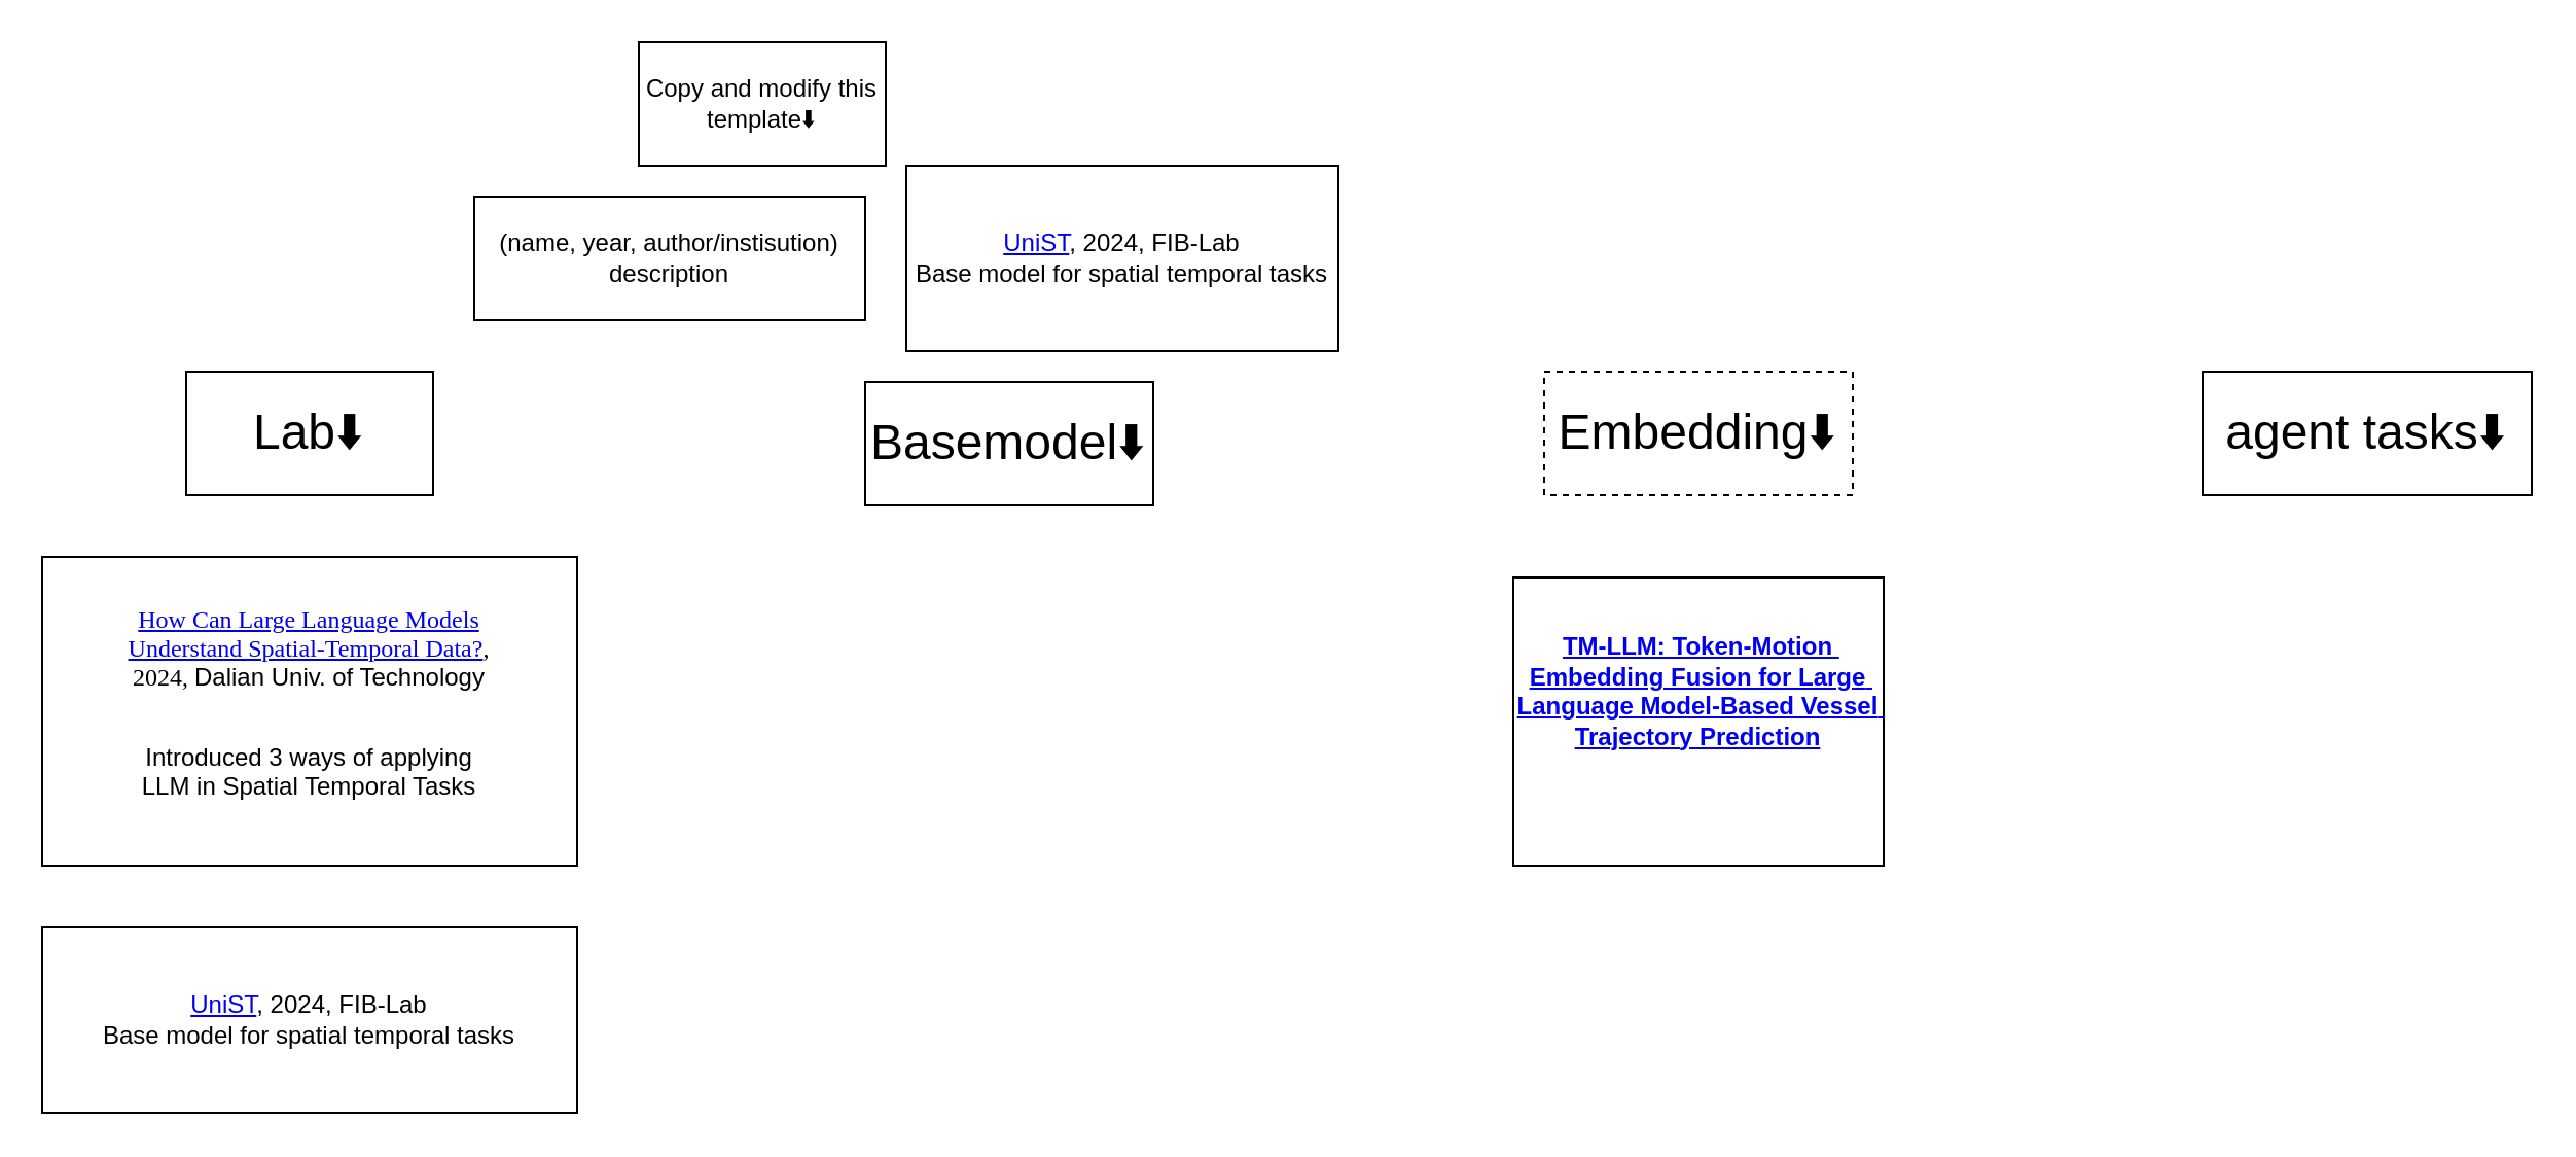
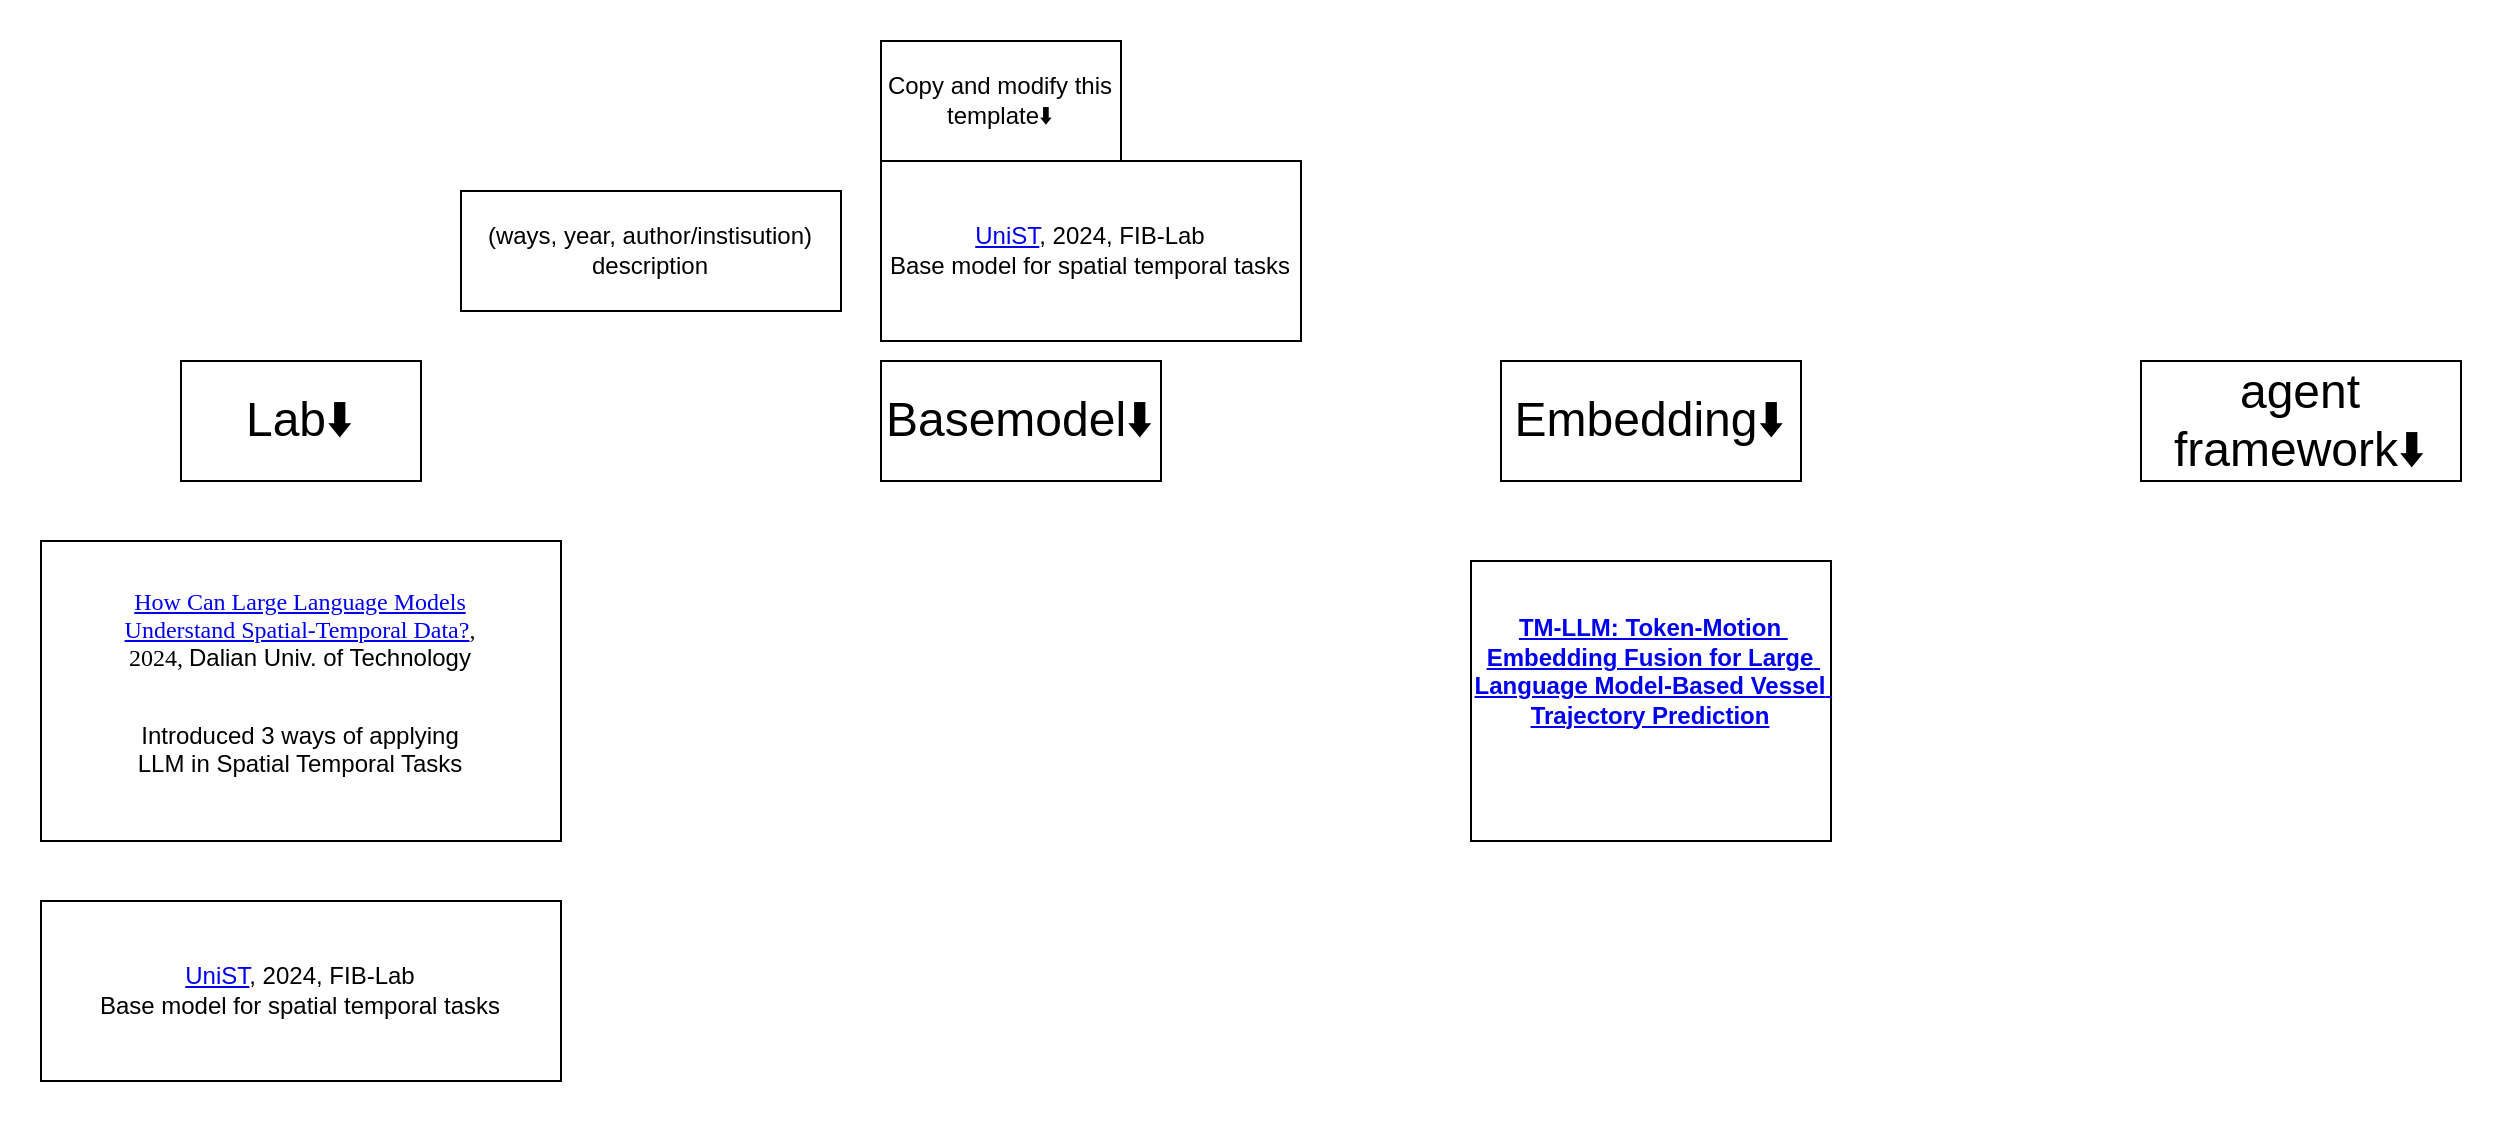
  <mxCell id="0" />
  <mxCell id="1" parent="0" />
  <mxCell id="2" value="&lt;a href=&quot;https://arxiv.org/abs/2402.118&quot;&gt;UniST&lt;/a&gt;, 2024, FIB-Lab&lt;div&gt;Base model for spatial temporal tasks&lt;/div&gt;" style="rounded=0;whiteSpace=wrap;html=1;" parent="1" vertex="1"><mxGeometry x="440" y="80" width="210" height="90" as="geometry" /></mxCell>
  <mxCell id="3" value="&lt;p style=&quot;box-sizing: border-box; margin-top: 1rem; margin-bottom: 1.5rem; font-weight: 400; line-height: 1.2; font-family: rival-sans; text-wrap: balance; max-inline-size: 52rem; background-color: light-dark(rgb(255, 255, 255), rgb(18, 18, 18));&quot;&gt;&lt;font style=&quot;font-size: 12px;&quot;&gt;&lt;a href=&quot;https://arxiv.org/html/2401.142v2#S1.F1&quot;&gt;How Can Large Language Models Understand Spatial-Temporal Data?&lt;/a&gt;, 2024,&lt;/font&gt;&lt;font style=&quot;font-size: 12px;&quot;&gt;&lt;font style=&quot;&quot;&gt;&amp;nbsp;&lt;/font&gt;&lt;span style=&quot;background-color: transparent; font-family: Arial, sans-serif; white-space-collapse: preserve; color: light-dark(rgb(0, 0, 0), rgb(255, 255, 255));&quot;&gt;Dalian Univ. of Technology&lt;/span&gt;&lt;/font&gt;&lt;/p&gt;&lt;p style=&quot;box-sizing: border-box; margin-top: 1rem; margin-bottom: 1.5rem; font-weight: 400; line-height: 1.2; font-family: rival-sans; text-wrap: balance; max-inline-size: 52rem; background-color: light-dark(rgb(255, 255, 255), rgb(18, 18, 18));&quot;&gt;&lt;font style=&quot;font-size: 12px;&quot;&gt;&lt;span style=&quot;background-color: transparent; font-family: Arial, sans-serif; white-space-collapse: preserve; color: light-dark(rgb(0, 0, 0), rgb(255, 255, 255));&quot;&gt;Introduced 3 ways of applying LLM in Spatial Temporal Tasks&lt;/span&gt;&lt;/font&gt;&lt;/p&gt;" style="rounded=0;whiteSpace=wrap;html=1;" parent="1" vertex="1"><mxGeometry x="20" y="270" width="260" height="150" as="geometry" /></mxCell>
- <mxCell id="4" value="Copy and modify this template⬇️" style="rounded=0;whiteSpace=wrap;html=1;" parent="1" vertex="1"><mxGeometry x="310" y="20" width="120" height="60" as="geometry" /></mxCell>
+ <mxCell id="4" value="Copy and modify this template⬇️" style="rounded=0;whiteSpace=wrap;html=1;" parent="1" vertex="1"><mxGeometry x="440" y="20" width="120" height="60" as="geometry" /></mxCell>
  <mxCell id="5" value="&lt;font style=&quot;font-size: 24px;&quot;&gt;Lab⬇️&lt;/font&gt;" style="rounded=0;whiteSpace=wrap;html=1;" parent="1" vertex="1"><mxGeometry x="90" y="180" width="120" height="60" as="geometry" /></mxCell>
- <mxCell id="6" value="&lt;font style=&quot;font-size: 24px;&quot;&gt;Basemodel⬇️&lt;/font&gt;" style="rounded=0;whiteSpace=wrap;html=1;" parent="1" vertex="1"><mxGeometry x="420" y="185" width="140" height="60" as="geometry" /></mxCell>
- <mxCell id="7" value="&lt;span style=&quot;font-size: 24px;&quot;&gt;Embedding⬇️&lt;/span&gt;" style="rounded=0;whiteSpace=wrap;html=1;dashed=1;" parent="1" vertex="1"><mxGeometry x="750" y="180" width="150" height="60" as="geometry" /></mxCell>
- <mxCell id="8" value="&lt;span style=&quot;font-size: 24px;&quot;&gt;agent tasks⬇️&lt;/span&gt;" style="rounded=0;whiteSpace=wrap;html=1;" parent="1" vertex="1"><mxGeometry x="1070" y="180" width="160" height="60" as="geometry" /></mxCell>
- <mxCell id="9" value="(name, year, author/instisution)&lt;br&gt;description" style="rounded=0;whiteSpace=wrap;html=1;" parent="1" vertex="1"><mxGeometry x="230" y="95" width="190" height="60" as="geometry" /></mxCell>
+ <mxCell id="6" value="&lt;font style=&quot;font-size: 24px;&quot;&gt;Basemodel⬇️&lt;/font&gt;" style="rounded=0;whiteSpace=wrap;html=1;" parent="1" vertex="1"><mxGeometry x="440" y="180" width="140" height="60" as="geometry" /></mxCell>
+ <mxCell id="7" value="&lt;span style=&quot;font-size: 24px;&quot;&gt;Embedding⬇️&lt;/span&gt;" style="rounded=0;whiteSpace=wrap;html=1;" parent="1" vertex="1"><mxGeometry x="750" y="180" width="150" height="60" as="geometry" /></mxCell>
+ <mxCell id="8" value="&lt;span style=&quot;font-size: 24px;&quot;&gt;agent framework⬇️&lt;/span&gt;" style="rounded=0;whiteSpace=wrap;html=1;" parent="1" vertex="1"><mxGeometry x="1070" y="180" width="160" height="60" as="geometry" /></mxCell>
+ <mxCell id="9" value="(ways, year, author/instisution)&lt;br&gt;description" style="rounded=0;whiteSpace=wrap;html=1;" parent="1" vertex="1"><mxGeometry x="230" y="95" width="190" height="60" as="geometry" /></mxCell>
  <mxCell id="10" value="&lt;a href=&quot;https://arxiv.org/abs/2402.118&quot;&gt;UniST&lt;/a&gt;, 2024, FIB-Lab&lt;div&gt;Base model for spatial temporal tasks&lt;/div&gt;" style="rounded=0;whiteSpace=wrap;html=1;" parent="1" vertex="1"><mxGeometry x="20" y="450" width="260" height="90" as="geometry" /></mxCell>
  <mxCell id="11" value="&lt;span id=&quot;docs-internal-guid-f6d5f99a-7fff-edce-4877-a3812eaec647&quot;&gt;&lt;p style=&quot;line-height:1.2;margin-top:0pt;margin-bottom:0pt;&quot; dir=&quot;ltr&quot;&gt;&lt;span style=&quot;font-family: &amp;quot;Plus Jakarta Sans&amp;quot;, sans-serif; background-color: transparent; font-weight: 700; font-variant-numeric: normal; font-variant-east-asian: normal; font-variant-alternates: normal; font-variant-position: normal; font-variant-emoji: normal; vertical-align: baseline; white-space-collapse: preserve;&quot;&gt;&lt;font style=&quot;font-size: 12px;&quot;&gt;&lt;a href=&quot;https://ieeexplore.ieee.org/document/10827542&quot;&gt;TM-LLM: Token-Motion Embedding Fusion for Large Language Model-Based Vessel Trajectory Prediction&lt;/a&gt;&lt;/font&gt;&lt;/span&gt;&lt;/p&gt;&lt;a href=&quot;https://ieeexplore.ieee.org/document/10827542&quot;&gt;&lt;br&gt;&lt;/a&gt;&lt;br&gt;&lt;/span&gt;" style="rounded=0;whiteSpace=wrap;html=1;" parent="1" vertex="1"><mxGeometry x="735" y="280" width="180" height="140" as="geometry" /></mxCell>
